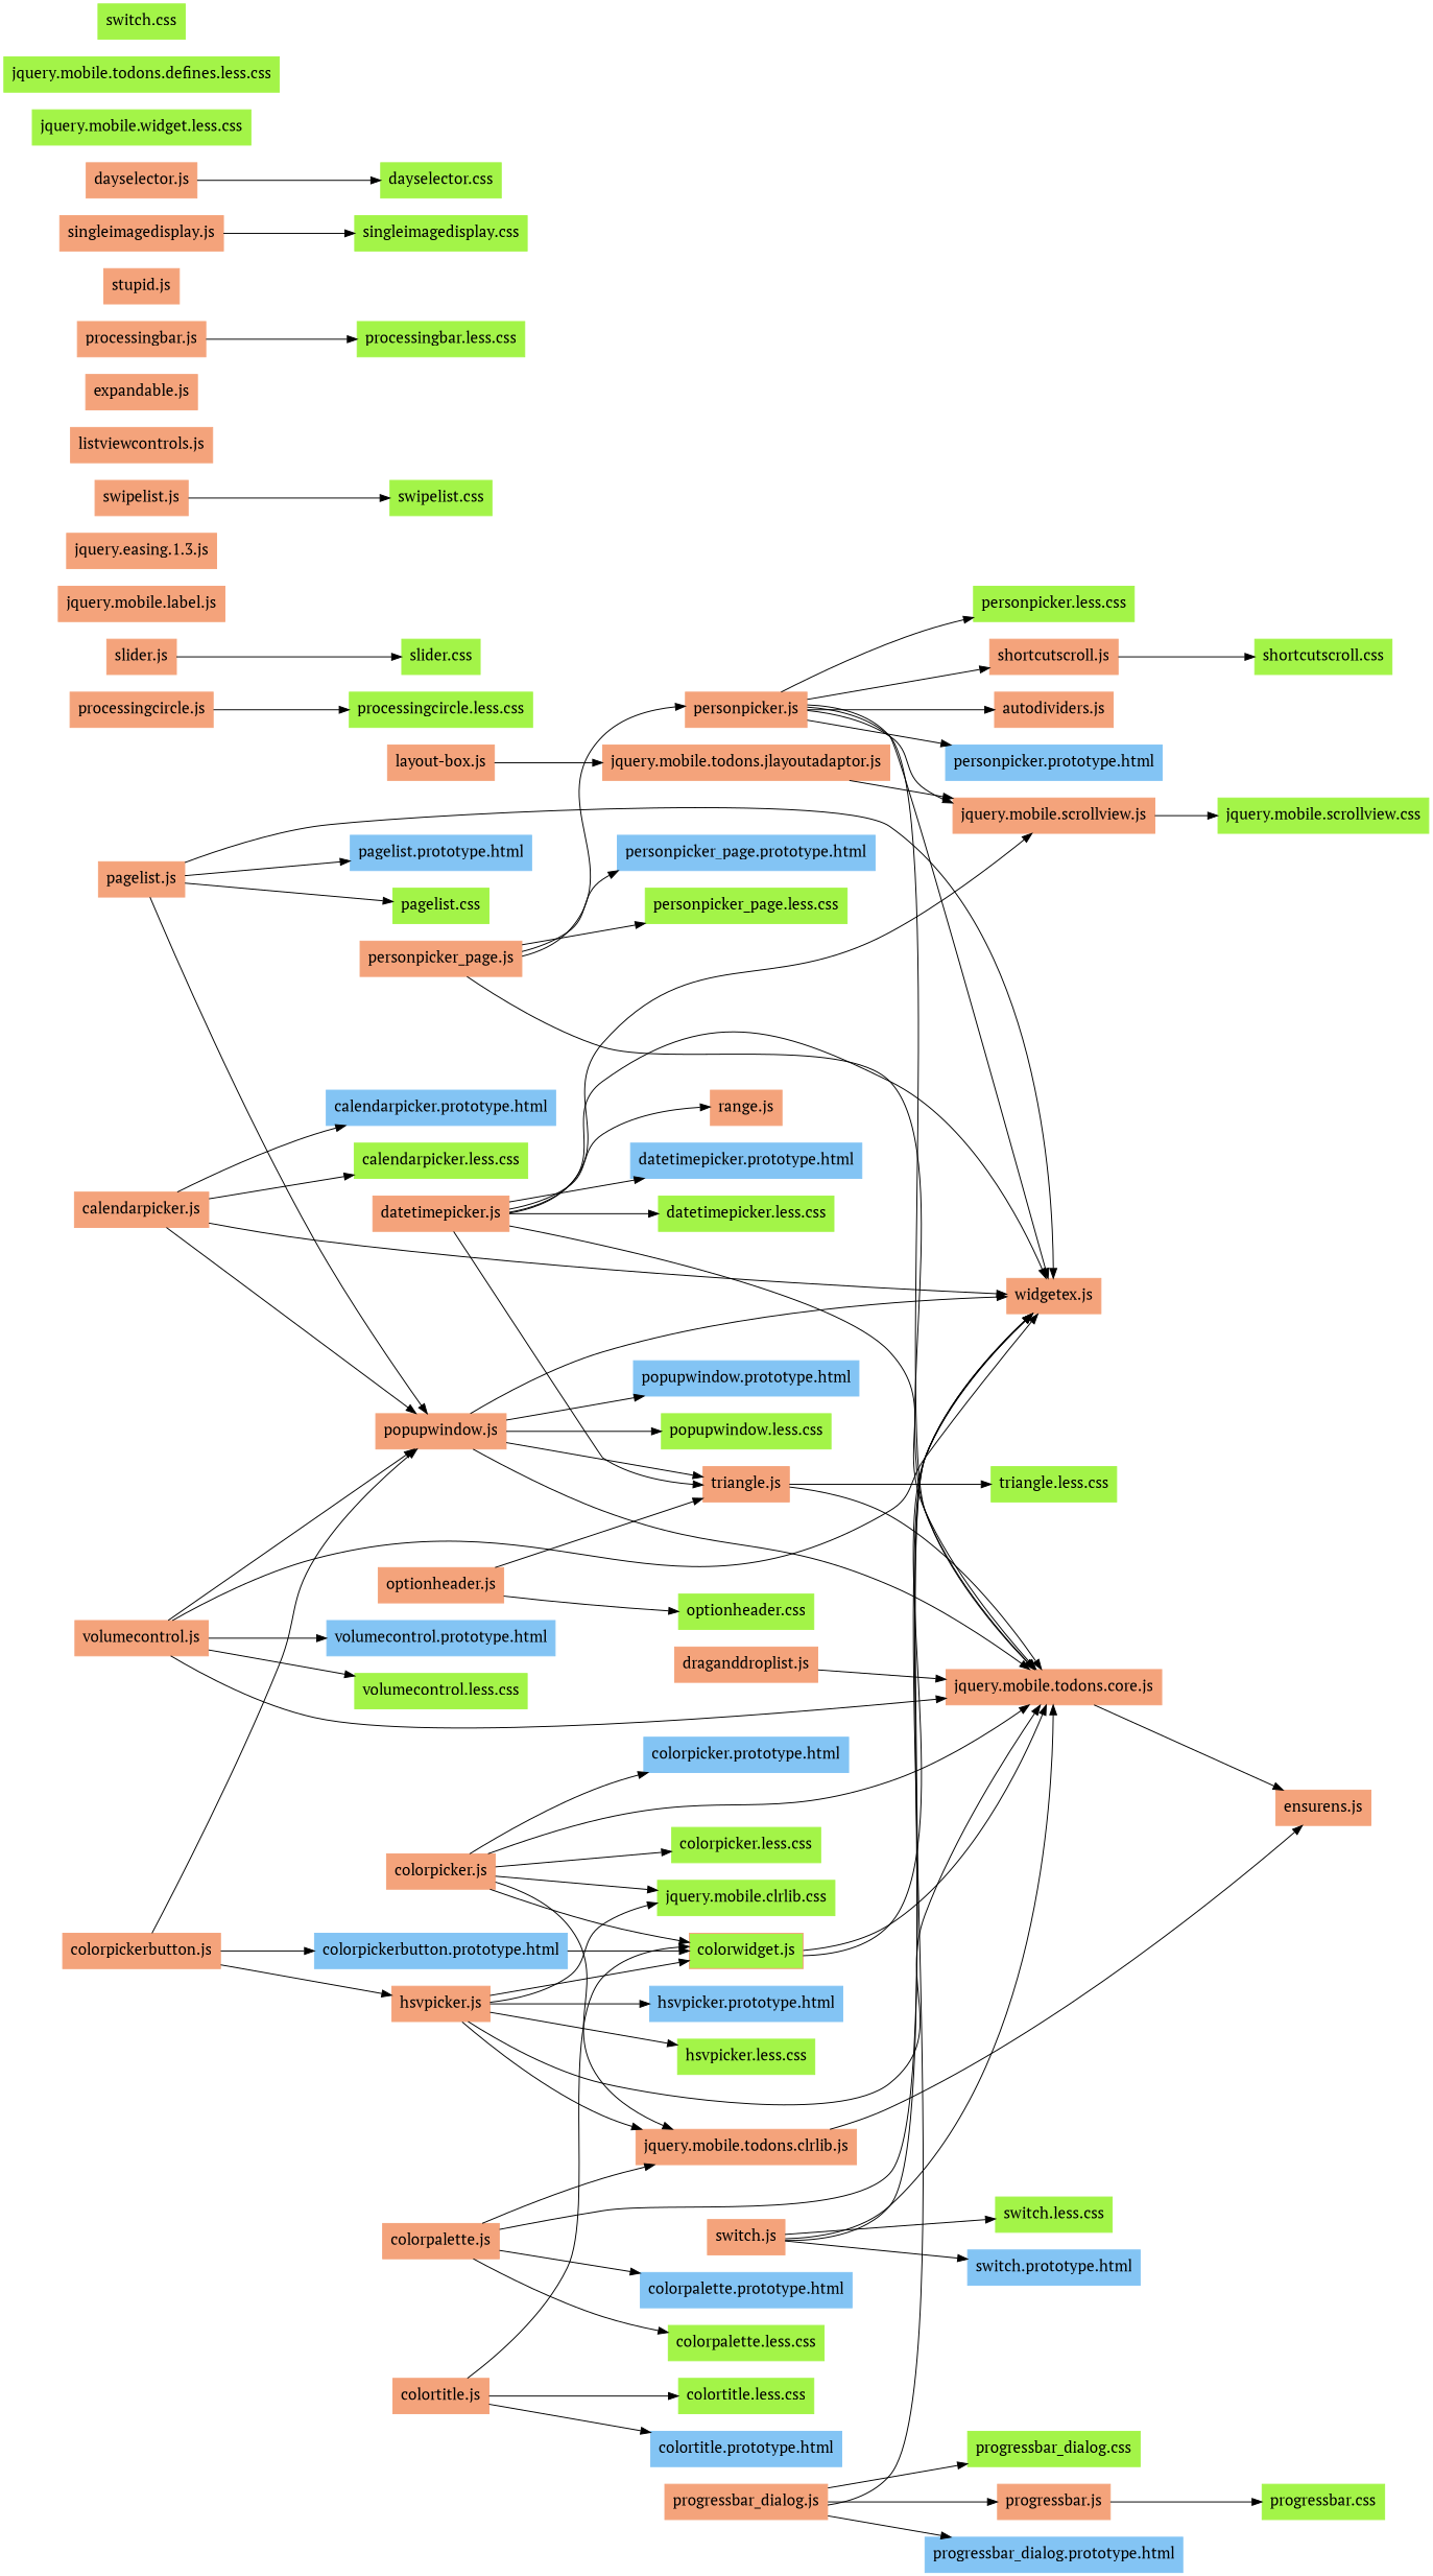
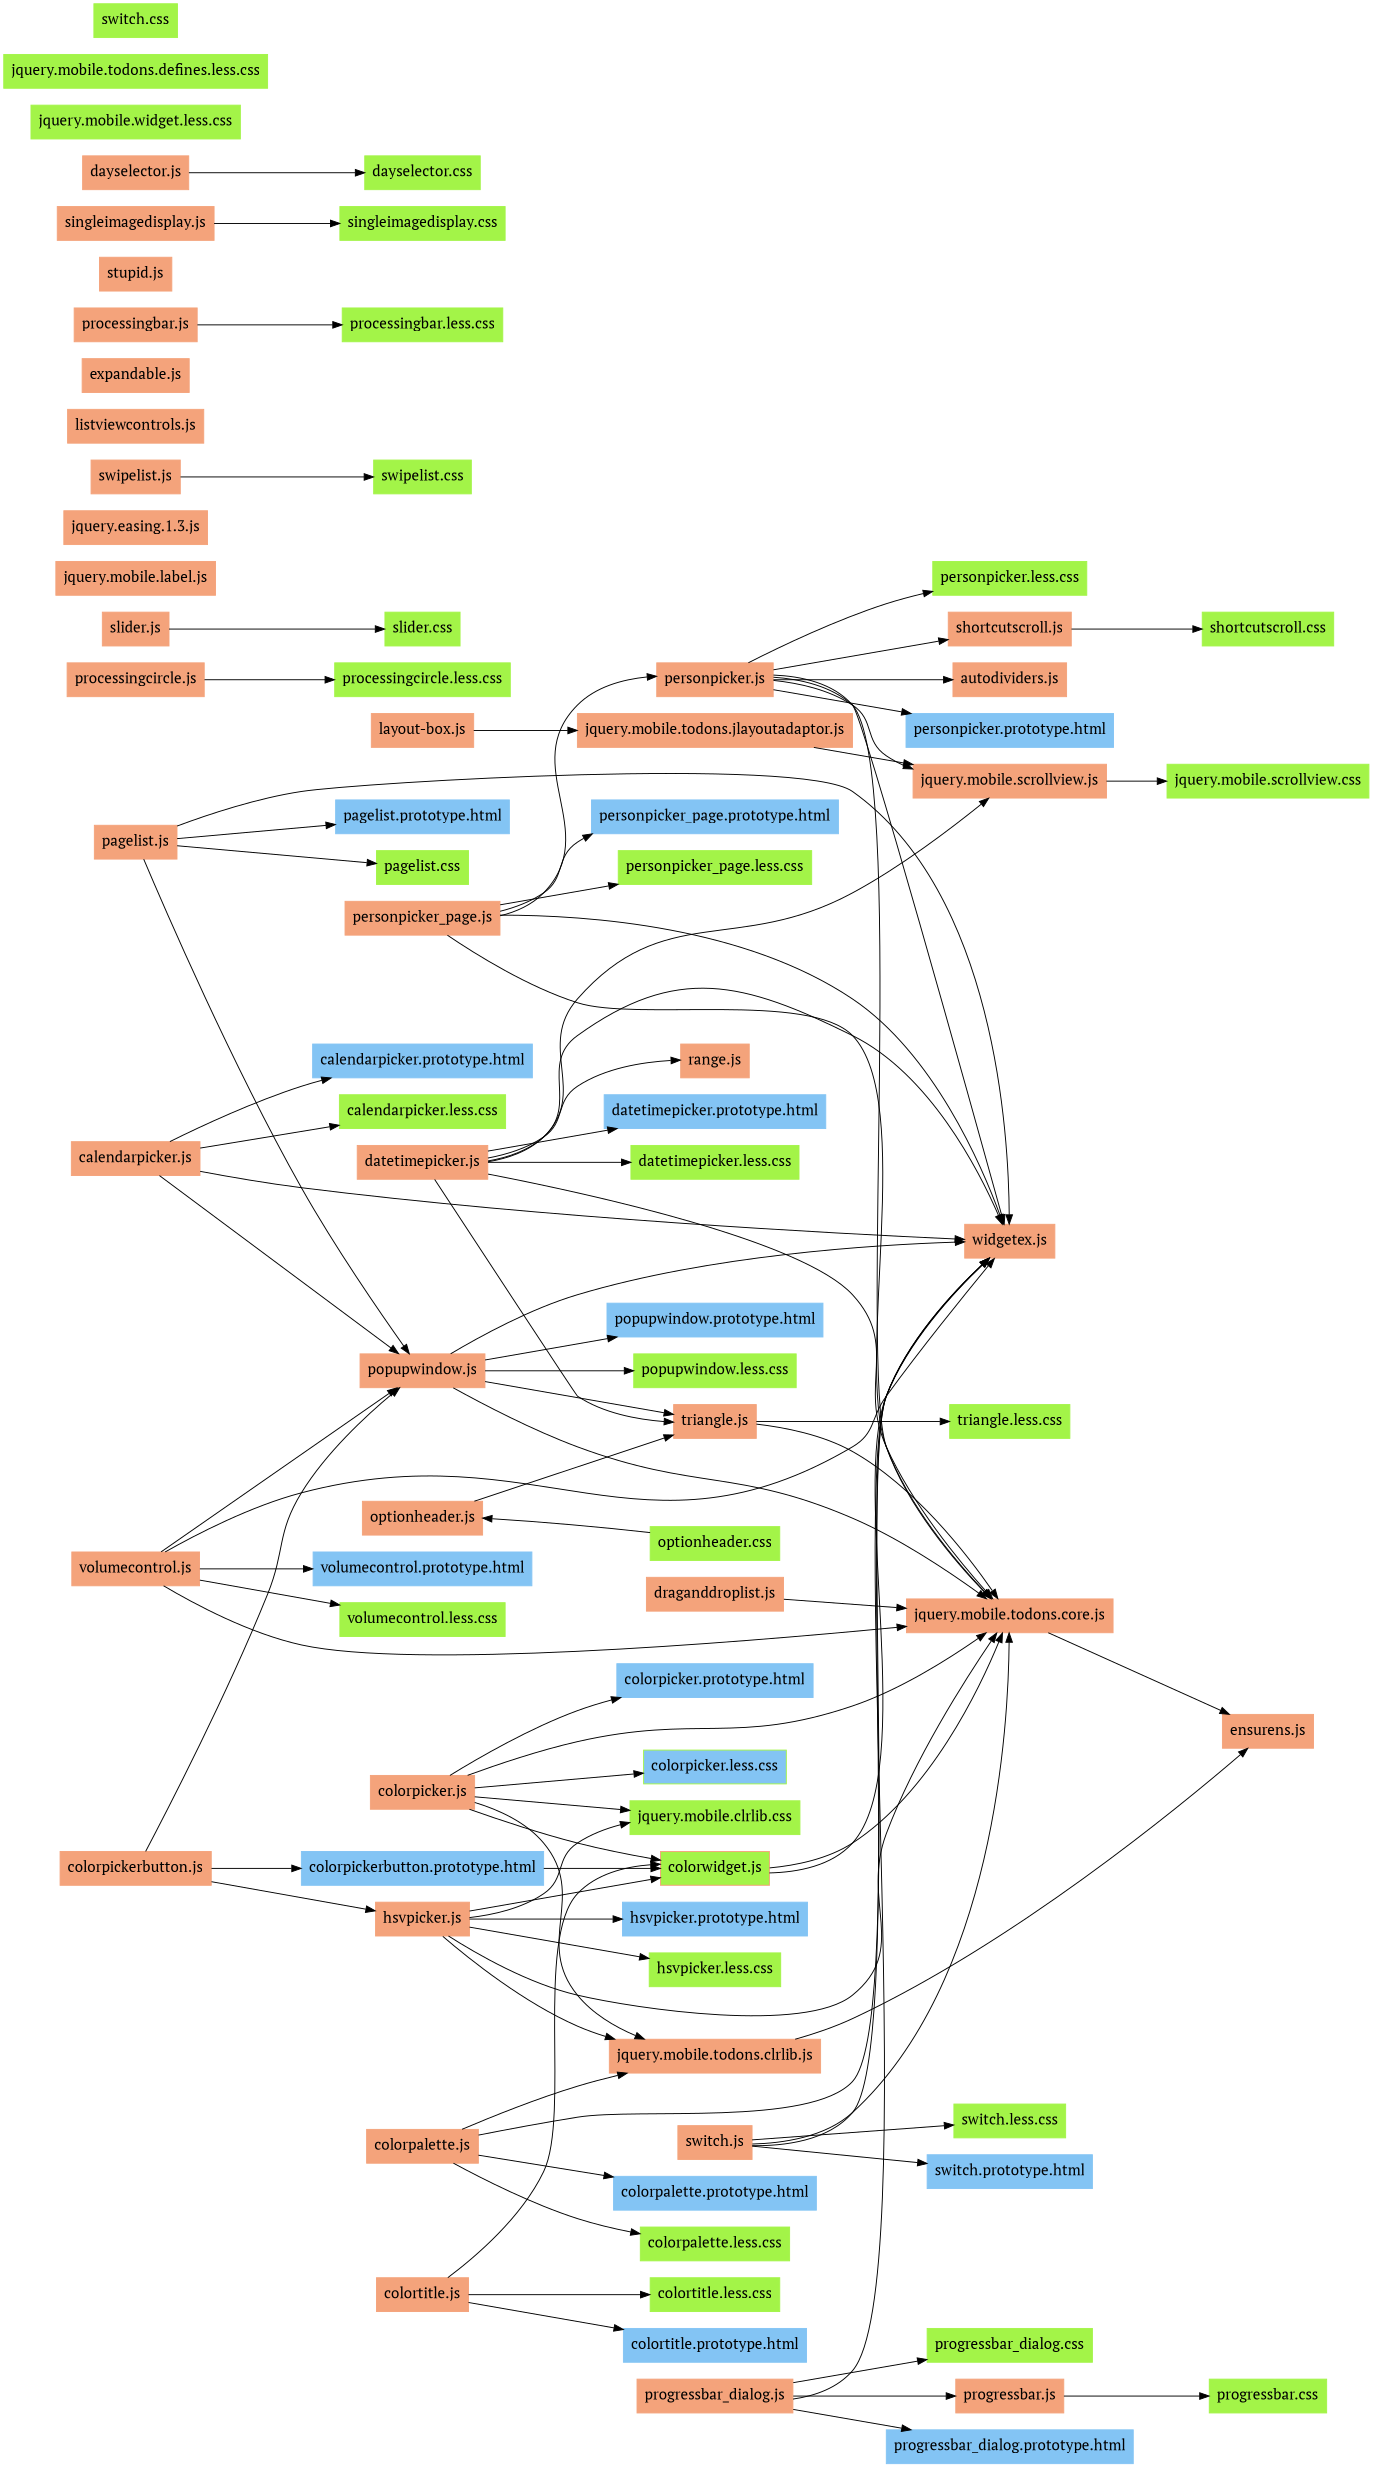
  digraph {
    fontname="PT Serif"
    rankdir=LR
    node [color="#F4A37B" fontname="PT Serif" fontsize=16 shape=box style=filled]
    edge [fontname="PT Serif"]
    "personpicker_page.js"
    "jquery.mobile.todons.core.js"
    "widgetex.js"
    "personpicker.js"
    "personpicker_page.prototype.html" [color="#83C4F4"]
    "personpicker_page.less.css" [color="#A3F448"]
    "ensurens.js"
    "jquery.mobile.scrollview.js"
    "shortcutscroll.js"
    "autodividers.js"
    "personpicker.prototype.html" [color="#83C4F4"]
    "personpicker.less.css" [color="#A3F448"]
    "processingcircle.less.css" [color="#A3F448"]
    "processingcircle.js"
    "colorwidget.js" [fillcolor="#A3F448"]
    "colortitle.js"
    "colortitle.prototype.html" [color="#83C4F4"]
    "colortitle.less.css" [color="#A3F448"]
    "slider.css" [color="#A3F448"]
    "slider.js"
    "hsvpicker.js"
    "jquery.mobile.todons.clrlib.js"
    "hsvpicker.prototype.html" [color="#83C4F4"]
    "hsvpicker.less.css" [color="#A3F448"]
    "jquery.mobile.clrlib.css" [color="#A3F448"]
    "triangle.js"
    "triangle.less.css" [color="#A3F448"]
    "popupwindow.js"
    "popupwindow.prototype.html" [color="#83C4F4"]
    "popupwindow.less.css" [color="#A3F448"]
    "progressbar_dialog.js"
    "progressbar.js"
    "progressbar_dialog.prototype.html" [color="#83C4F4"]
    "progressbar_dialog.css" [color="#A3F448"]
    "progressbar.css" [color="#A3F448"]
    "optionheader.js"
    "optionheader.css" [color="#A3F448"]
    "pagelist.js"
    "pagelist.prototype.html" [color="#83C4F4"]
    "pagelist.css" [color="#A3F448"]
    "draganddroplist.js"
    "calendarpicker.js"
    "calendarpicker.prototype.html" [color="#83C4F4"]
    "calendarpicker.less.css" [color="#A3F448"]
    "jquery.mobile.label.js"
    "jquery.mobile.todons.jlayoutadaptor.js"
    "jquery.mobile.scrollview.css" [color="#A3F448"]
    "jquery.easing.1.3.js"
    "colorpicker.js"
    "colorpicker.prototype.html" [color="#83C4F4"]
-   "colorpicker.less.css" [color="#A3F448"]
+   "colorpicker.less.css" [color="#A3F448" fillcolor="#83C4F4"]
    "swipelist.css" [color="#A3F448"]
    "swipelist.js"
    "listviewcontrols.js"
    "expandable.js"
    "layout-box.js"
    "shortcutscroll.css" [color="#A3F448"]
    "processingbar.less.css" [color="#A3F448"]
    "processingbar.js"
    "stupid.js"
    "volumecontrol.js"
    "volumecontrol.prototype.html" [color="#83C4F4"]
    "volumecontrol.less.css" [color="#A3F448"]
    "switch.js"
    "switch.prototype.html" [color="#83C4F4"]
    "switch.less.css" [color="#A3F448"]
    "colorpalette.js"
    "colorpalette.prototype.html" [color="#83C4F4"]
    "colorpalette.less.css" [color="#A3F448"]
    "colorpickerbutton.js"
    "colorpickerbutton.prototype.html" [color="#83C4F4"]
    "datetimepicker.js"
    "range.js"
    "datetimepicker.prototype.html" [color="#83C4F4"]
    "datetimepicker.less.css" [color="#A3F448"]
    "singleimagedisplay.css" [color="#A3F448"]
    "singleimagedisplay.js"
    "dayselector.css" [color="#A3F448"]
    "dayselector.js"
    "jquery.mobile.widget.less.css" [color="#A3F448"]
    "jquery.mobile.todons.defines.less.css" [color="#A3F448"]
    "switch.css" [color="#A3F448"]
    "personpicker_page.js" -> "jquery.mobile.todons.core.js"
+   "personpicker_page.js" -> "widgetex.js"
    "personpicker_page.js" -> "personpicker.js"
    "personpicker_page.js" -> "personpicker_page.prototype.html"
    "personpicker_page.js" -> "personpicker_page.less.css"
    "jquery.mobile.todons.core.js" -> "ensurens.js"
    "personpicker.js" -> "jquery.mobile.todons.core.js"
    "personpicker.js" -> "widgetex.js"
    "personpicker.js" -> "jquery.mobile.scrollview.js"
    "personpicker.js" -> "shortcutscroll.js"
    "personpicker.js" -> "autodividers.js"
    "personpicker.js" -> "personpicker.prototype.html"
    "personpicker.js" -> "personpicker.less.css"
    "jquery.mobile.scrollview.js" -> "jquery.mobile.scrollview.css"
    "shortcutscroll.js" -> "shortcutscroll.css"
    "processingcircle.js" -> "processingcircle.less.css"
    "colorwidget.js" -> "jquery.mobile.todons.core.js"
    "colorwidget.js" -> "widgetex.js"
    "colortitle.js" -> "colorwidget.js"
    "colortitle.js" -> "colortitle.prototype.html"
    "colortitle.js" -> "colortitle.less.css"
    "slider.js" -> "slider.css"
    "hsvpicker.js" -> "jquery.mobile.todons.core.js"
    "hsvpicker.js" -> "colorwidget.js"
    "hsvpicker.js" -> "jquery.mobile.todons.clrlib.js"
    "hsvpicker.js" -> "hsvpicker.prototype.html"
    "hsvpicker.js" -> "hsvpicker.less.css"
    "hsvpicker.js" -> "jquery.mobile.clrlib.css"
    "jquery.mobile.todons.clrlib.js" -> "ensurens.js"
    "triangle.js" -> "jquery.mobile.todons.core.js"
    "triangle.js" -> "triangle.less.css"
    "popupwindow.js" -> "jquery.mobile.todons.core.js"
    "popupwindow.js" -> "widgetex.js"
    "popupwindow.js" -> "triangle.js"
    "popupwindow.js" -> "popupwindow.prototype.html"
    "popupwindow.js" -> "popupwindow.less.css"
    "progressbar_dialog.js" -> "widgetex.js"
    "progressbar_dialog.js" -> "progressbar.js"
    "progressbar_dialog.js" -> "progressbar_dialog.prototype.html"
    "progressbar_dialog.js" -> "progressbar_dialog.css"
    "progressbar.js" -> "progressbar.css"
    "optionheader.js" -> "triangle.js"
-   "optionheader.js" -> "optionheader.css"
+   "optionheader.css" -> "optionheader.js"
    "pagelist.js" -> "widgetex.js"
    "pagelist.js" -> "popupwindow.js"
    "pagelist.js" -> "pagelist.prototype.html"
    "pagelist.js" -> "pagelist.css"
    "draganddroplist.js" -> "jquery.mobile.todons.core.js"
    "calendarpicker.js" -> "widgetex.js"
    "calendarpicker.js" -> "popupwindow.js"
    "calendarpicker.js" -> "calendarpicker.prototype.html"
    "calendarpicker.js" -> "calendarpicker.less.css"
    "jquery.mobile.todons.jlayoutadaptor.js" -> "jquery.mobile.scrollview.js"
    "colorpicker.js" -> "jquery.mobile.todons.core.js"
    "colorpicker.js" -> "colorwidget.js"
    "colorpicker.js" -> "jquery.mobile.todons.clrlib.js"
    "colorpicker.js" -> "jquery.mobile.clrlib.css"
    "colorpicker.js" -> "colorpicker.prototype.html"
    "colorpicker.js" -> "colorpicker.less.css"
    "swipelist.js" -> "swipelist.css"
    "layout-box.js" -> "jquery.mobile.todons.jlayoutadaptor.js"
    "processingbar.js" -> "processingbar.less.css"
    "volumecontrol.js" -> "jquery.mobile.todons.core.js"
    "volumecontrol.js" -> "widgetex.js"
    "volumecontrol.js" -> "popupwindow.js"
    "volumecontrol.js" -> "volumecontrol.prototype.html"
    "volumecontrol.js" -> "volumecontrol.less.css"
    "switch.js" -> "jquery.mobile.todons.core.js"
    "switch.js" -> "widgetex.js"
    "switch.js" -> "switch.prototype.html"
    "switch.js" -> "switch.less.css"
    "colorpalette.js" -> "widgetex.js"
    "colorpalette.js" -> "jquery.mobile.todons.clrlib.js"
    "colorpalette.js" -> "colorpalette.prototype.html"
    "colorpalette.js" -> "colorpalette.less.css"
    "colorpickerbutton.js" -> "hsvpicker.js"
    "colorpickerbutton.js" -> "popupwindow.js"
    "colorpickerbutton.js" -> "colorpickerbutton.prototype.html"
    "colorpickerbutton.prototype.html" -> "colorwidget.js"
    "datetimepicker.js" -> "jquery.mobile.todons.core.js"
    "datetimepicker.js" -> "widgetex.js"
    "datetimepicker.js" -> "jquery.mobile.scrollview.js"
    "datetimepicker.js" -> "triangle.js"
    "datetimepicker.js" -> "range.js"
    "datetimepicker.js" -> "datetimepicker.prototype.html"
    "datetimepicker.js" -> "datetimepicker.less.css"
    "singleimagedisplay.js" -> "singleimagedisplay.css"
    "dayselector.js" -> "dayselector.css"
  }
